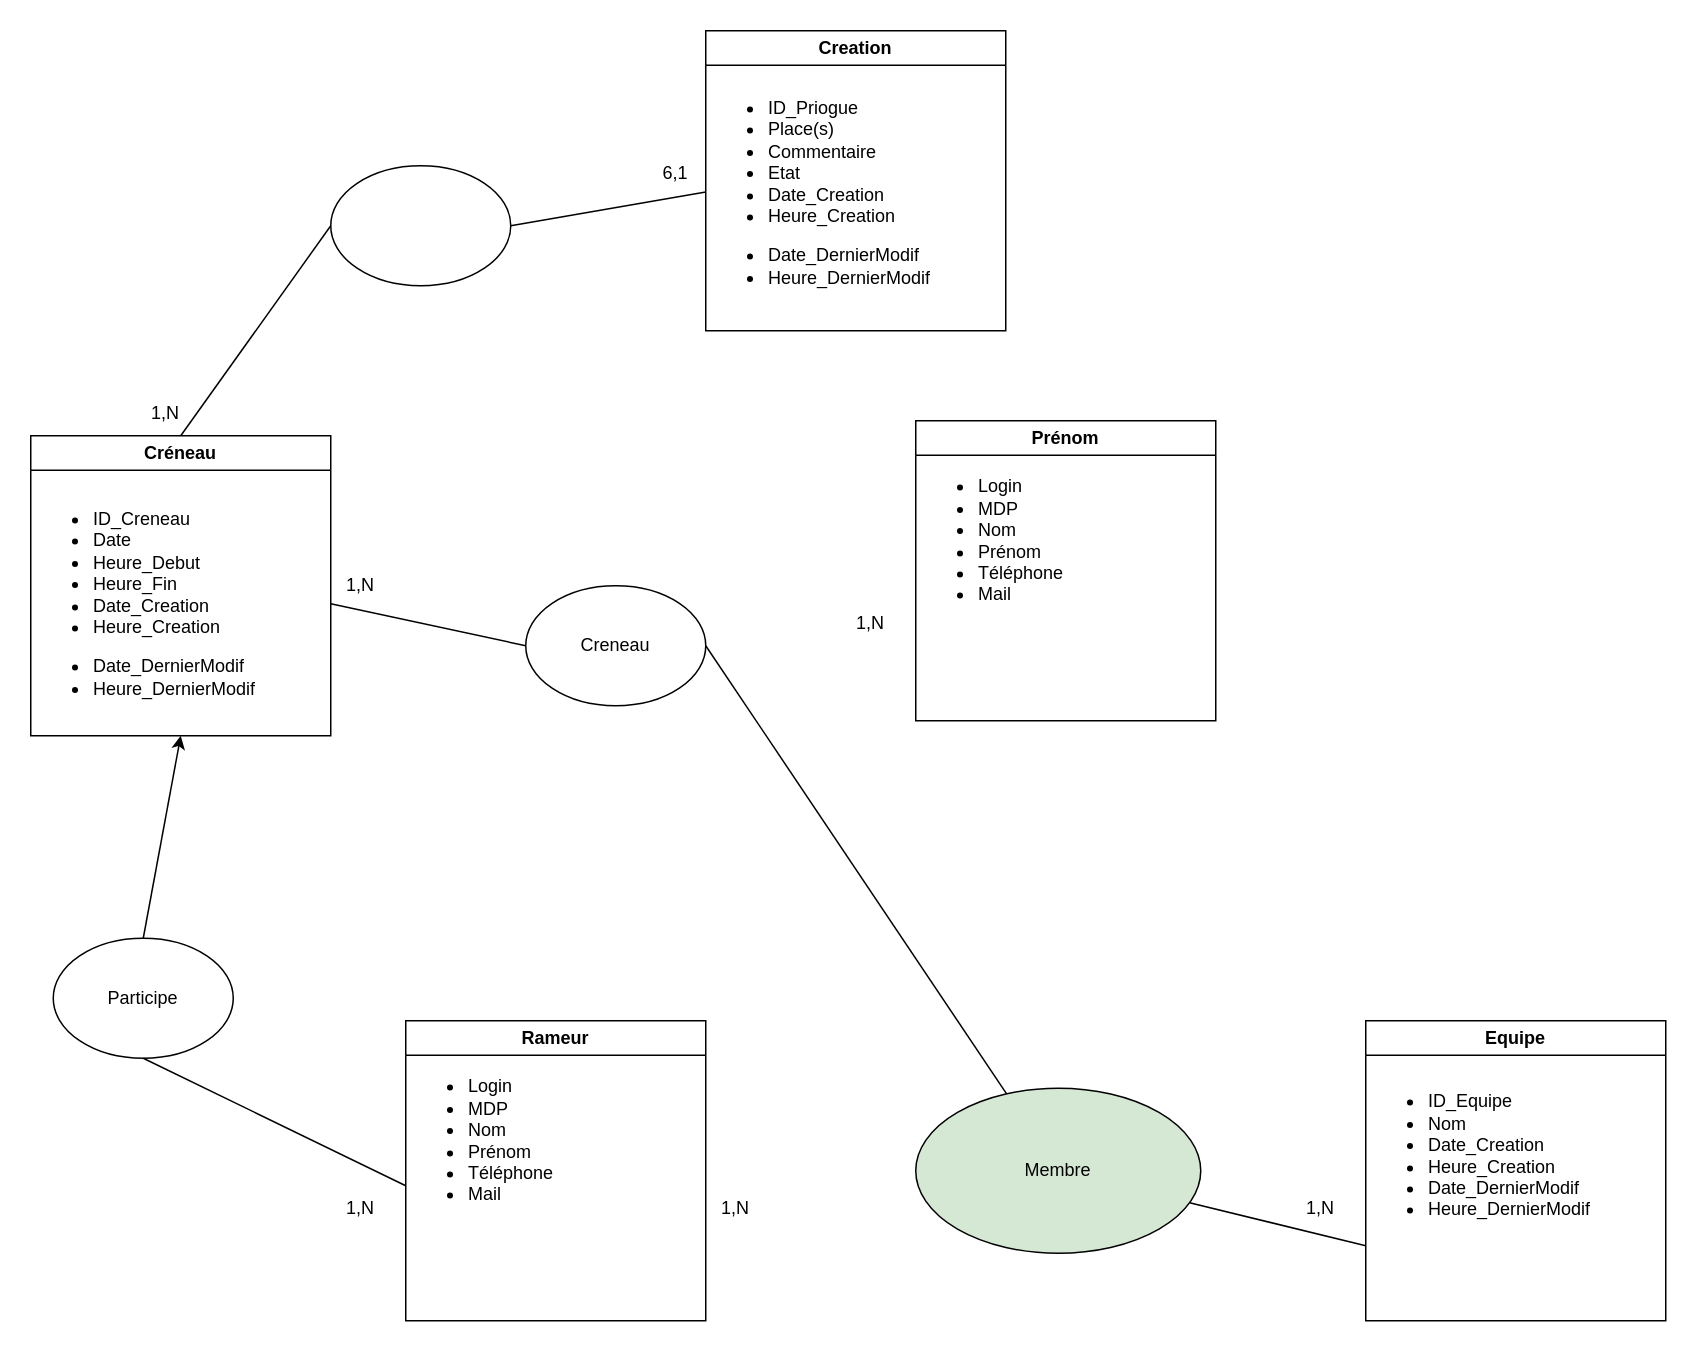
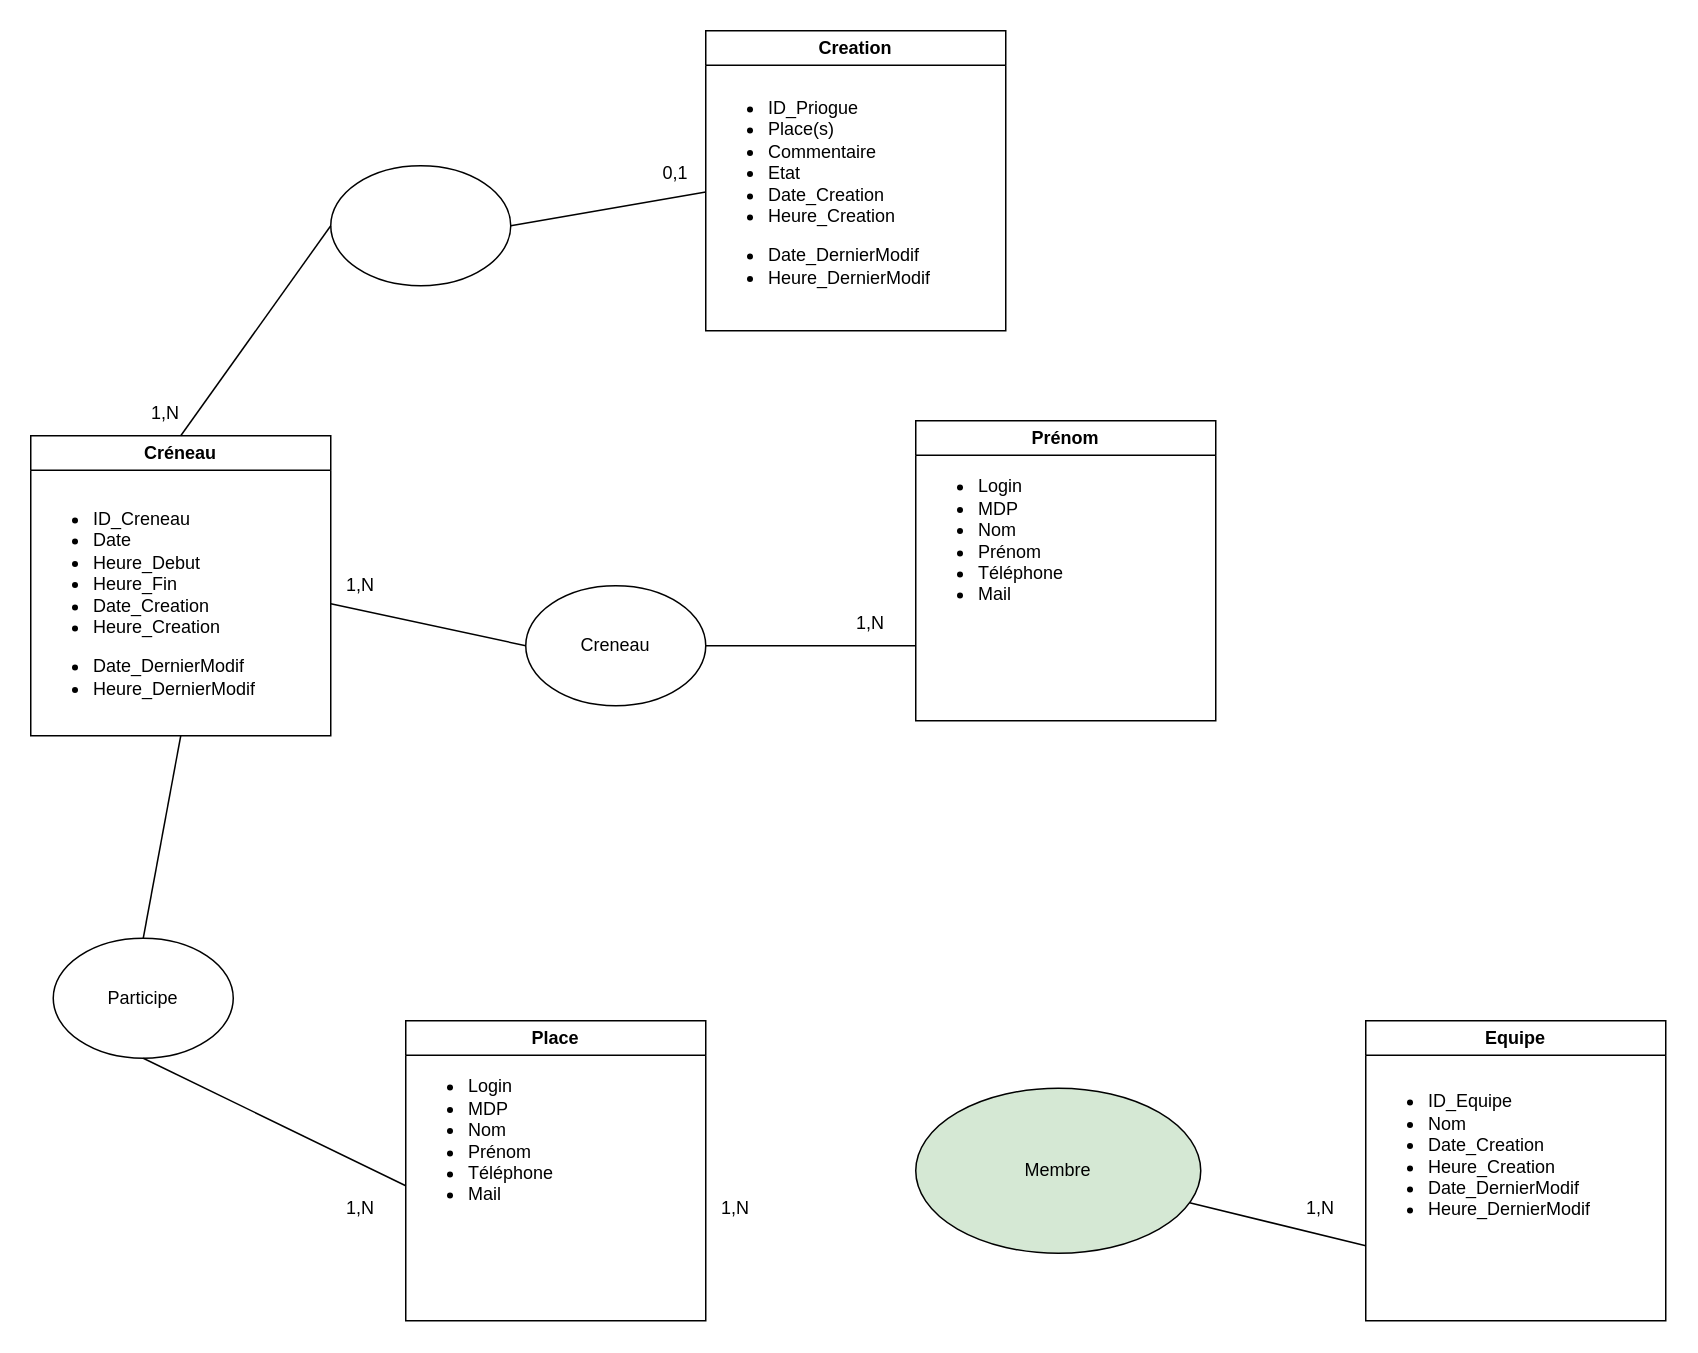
  <mxCell id="0" />
  <mxCell id="1" parent="0" />
- <mxCell id="2" value="Rameur" style="swimlane;whiteSpace=wrap;html=1;" parent="1" vertex="1"><mxGeometry x="270" y="680" width="200" height="200" as="geometry" /></mxCell>
+ <mxCell id="2" value="Place" style="swimlane;whiteSpace=wrap;html=1;" parent="1" vertex="1"><mxGeometry x="270" y="680" width="200" height="200" as="geometry" /></mxCell>
  <mxCell id="3" value="&lt;ul&gt;&lt;li&gt;Login&lt;/li&gt;&lt;li&gt;MDP&lt;/li&gt;&lt;li&gt;Nom&lt;/li&gt;&lt;li&gt;Prénom&lt;/li&gt;&lt;li&gt;Téléphone&lt;/li&gt;&lt;li&gt;Mail&lt;/li&gt;&lt;/ul&gt;" style="text;strokeColor=none;fillColor=none;html=1;whiteSpace=wrap;verticalAlign=middle;overflow=hidden;" parent="2" vertex="1"><mxGeometry y="20" width="200" height="120" as="geometry" /></mxCell>
  <mxCell id="4" value="Prénom" style="swimlane;whiteSpace=wrap;html=1;" parent="1" vertex="1"><mxGeometry x="610" y="280" width="200" height="200" as="geometry" /></mxCell>
  <mxCell id="5" value="&lt;ul&gt;&lt;li style=&quot;border-color: var(--border-color);&quot;&gt;&lt;span style=&quot;background-color: initial;&quot;&gt;Login&lt;/span&gt;&lt;/li&gt;&lt;li style=&quot;border-color: var(--border-color);&quot;&gt;&lt;span style=&quot;background-color: initial;&quot;&gt;MDP&lt;/span&gt;&lt;/li&gt;&lt;li style=&quot;border-color: var(--border-color);&quot;&gt;&lt;span style=&quot;background-color: initial;&quot;&gt;Nom&lt;/span&gt;&lt;br&gt;&lt;/li&gt;&lt;li&gt;Prénom&lt;/li&gt;&lt;li&gt;Téléphone&lt;/li&gt;&lt;li&gt;Mail&lt;/li&gt;&lt;/ul&gt;" style="text;strokeColor=none;fillColor=none;html=1;whiteSpace=wrap;verticalAlign=middle;overflow=hidden;" parent="4" vertex="1"><mxGeometry y="20" width="200" height="120" as="geometry" /></mxCell>
  <mxCell id="6" value="Créneau" style="swimlane;whiteSpace=wrap;html=1;" parent="1" vertex="1"><mxGeometry x="20" y="290" width="200" height="200" as="geometry" /></mxCell>
  <mxCell id="7" value="&lt;ul&gt;&lt;li style=&quot;border-color: var(--border-color);&quot;&gt;ID_Creneau&lt;/li&gt;&lt;li style=&quot;border-color: var(--border-color);&quot;&gt;Date&lt;/li&gt;&lt;li style=&quot;border-color: var(--border-color);&quot;&gt;Heure_Debut&lt;/li&gt;&lt;li style=&quot;border-color: var(--border-color);&quot;&gt;Heure_Fin&lt;/li&gt;&lt;li style=&quot;border-color: var(--border-color);&quot;&gt;Date_Creation&lt;/li&gt;&lt;li style=&quot;border-color: var(--border-color);&quot;&gt;Heure_Creation&lt;/li&gt;&lt;/ul&gt;&lt;div&gt;&lt;ul style=&quot;border-color: var(--border-color);&quot;&gt;&lt;li style=&quot;border-color: var(--border-color);&quot;&gt;Date_DernierModif&lt;/li&gt;&lt;li style=&quot;border-color: var(--border-color);&quot;&gt;Heure_DernierModif&lt;/li&gt;&lt;/ul&gt;&lt;/div&gt;" style="text;strokeColor=none;fillColor=none;html=1;whiteSpace=wrap;verticalAlign=middle;overflow=hidden;" parent="6" vertex="1"><mxGeometry y="30" width="200" height="164" as="geometry" /></mxCell>
  <mxCell id="8" value="Creation" style="swimlane;whiteSpace=wrap;html=1;" parent="1" vertex="1"><mxGeometry x="470" y="20" width="200" height="200" as="geometry" /></mxCell>
  <mxCell id="9" value="&lt;ul&gt;&lt;li style=&quot;border-color: var(--border-color);&quot;&gt;ID_Priogue&lt;/li&gt;&lt;li style=&quot;border-color: var(--border-color);&quot;&gt;Place(s)&lt;/li&gt;&lt;li style=&quot;border-color: var(--border-color);&quot;&gt;Commentaire&lt;/li&gt;&lt;li style=&quot;border-color: var(--border-color);&quot;&gt;Etat&lt;/li&gt;&lt;li style=&quot;border-color: var(--border-color);&quot;&gt;Date_Creation&lt;/li&gt;&lt;li style=&quot;border-color: var(--border-color);&quot;&gt;Heure_Creation&lt;/li&gt;&lt;/ul&gt;&lt;div&gt;&lt;ul style=&quot;border-color: var(--border-color);&quot;&gt;&lt;li style=&quot;border-color: var(--border-color);&quot;&gt;Date_DernierModif&lt;/li&gt;&lt;li style=&quot;border-color: var(--border-color);&quot;&gt;Heure_DernierModif&lt;/li&gt;&lt;/ul&gt;&lt;/div&gt;" style="text;strokeColor=none;fillColor=none;html=1;whiteSpace=wrap;verticalAlign=middle;overflow=hidden;" parent="8" vertex="1"><mxGeometry y="25" width="200" height="165" as="geometry" /></mxCell>
  <mxCell id="10" value="Equipe" style="swimlane;whiteSpace=wrap;html=1;" parent="1" vertex="1"><mxGeometry x="910" y="680" width="200" height="200" as="geometry" /></mxCell>
  <mxCell id="11" value="&lt;ul&gt;&lt;li style=&quot;border-color: var(--border-color);&quot;&gt;ID_Equipe&lt;/li&gt;&lt;li style=&quot;border-color: var(--border-color);&quot;&gt;Nom&lt;/li&gt;&lt;li style=&quot;border-color: var(--border-color);&quot;&gt;Date_Creation&lt;/li&gt;&lt;li style=&quot;border-color: var(--border-color);&quot;&gt;Heure_Creation&lt;/li&gt;&lt;li style=&quot;border-color: var(--border-color);&quot;&gt;Date_DernierModif&lt;/li&gt;&lt;li style=&quot;border-color: var(--border-color);&quot;&gt;Heure_DernierModif&lt;/li&gt;&lt;/ul&gt;" style="text;strokeColor=none;fillColor=none;html=1;whiteSpace=wrap;verticalAlign=middle;overflow=hidden;" parent="10" vertex="1"><mxGeometry y="30" width="200" height="120" as="geometry" /></mxCell>
  <mxCell id="12" value="Membre" style="ellipse;whiteSpace=wrap;html=1;fillColor=#d5e8d4;" parent="1" vertex="1"><mxGeometry x="610" y="725" width="190" height="110" as="geometry" /></mxCell>
  <mxCell id="13" value="1,N" style="text;html=1;strokeColor=none;fillColor=none;align=center;verticalAlign=middle;whiteSpace=wrap;rounded=0;" vertex="1" parent="1"><mxGeometry x="460" y="790" width="60" height="30" as="geometry" /></mxCell>
  <mxCell id="14" value="1,N" style="text;html=1;strokeColor=none;fillColor=none;align=center;verticalAlign=middle;whiteSpace=wrap;rounded=0;" vertex="1" parent="1"><mxGeometry x="850" y="790" width="60" height="30" as="geometry" /></mxCell>
  <mxCell id="15" value="" style="ellipse;whiteSpace=wrap;html=1;" vertex="1" parent="1"><mxGeometry x="220" y="110" width="120" height="80" as="geometry" /></mxCell>
  <mxCell id="16" value="" style="endArrow=none;html=1;rounded=0;entryX=1;entryY=0.5;entryDx=0;entryDy=0;exitX=0;exitY=0.5;exitDx=0;exitDy=0;" edge="1" parent="1" source="9" target="15"><mxGeometry width="50" height="50" relative="1" as="geometry"><mxPoint x="620" y="380" as="sourcePoint" /><mxPoint x="670" y="330" as="targetPoint" /></mxGeometry></mxCell>
  <mxCell id="17" value="" style="endArrow=none;html=1;rounded=0;entryX=0;entryY=1;entryDx=0;entryDy=0;" edge="1" parent="1" source="12" target="11"><mxGeometry width="50" height="50" relative="1" as="geometry"><mxPoint x="620" y="640" as="sourcePoint" /><mxPoint x="670" y="590" as="targetPoint" /></mxGeometry></mxCell>
  <mxCell id="18" value="" style="endArrow=none;html=1;rounded=0;entryX=0;entryY=0.5;entryDx=0;entryDy=0;exitX=0.5;exitY=0;exitDx=0;exitDy=0;" edge="1" parent="1" source="6" target="15"><mxGeometry width="50" height="50" relative="1" as="geometry"><mxPoint x="40" y="230" as="sourcePoint" /><mxPoint x="160" y="90" as="targetPoint" /></mxGeometry></mxCell>
  <mxCell id="19" value="1,N" style="text;html=1;strokeColor=none;fillColor=none;align=center;verticalAlign=middle;whiteSpace=wrap;rounded=0;" vertex="1" parent="1"><mxGeometry x="80" y="260" width="60" height="30" as="geometry" /></mxCell>
- <mxCell id="20" value="6,1" style="text;html=1;strokeColor=none;fillColor=none;align=center;verticalAlign=middle;whiteSpace=wrap;rounded=0;" vertex="1" parent="1"><mxGeometry x="420" y="100" width="60" height="30" as="geometry" /></mxCell>
+ <mxCell id="20" value="0,1" style="text;html=1;strokeColor=none;fillColor=none;align=center;verticalAlign=middle;whiteSpace=wrap;rounded=0;" vertex="1" parent="1"><mxGeometry x="420" y="100" width="60" height="30" as="geometry" /></mxCell>
  <mxCell id="21" value="Participe" style="ellipse;whiteSpace=wrap;html=1;" vertex="1" parent="1"><mxGeometry x="35" y="625" width="120" height="80" as="geometry" /></mxCell>
- <mxCell id="22" value="" style="endArrow=classic;html=1;rounded=0;entryX=0.5;entryY=1;entryDx=0;entryDy=0;exitX=0.5;exitY=0;exitDx=0;exitDy=0;" edge="1" parent="1" source="21" target="6"><mxGeometry width="50" height="50" relative="1" as="geometry"><mxPoint x="-10" y="630" as="sourcePoint" /><mxPoint x="100" y="520" as="targetPoint" /></mxGeometry></mxCell>
+ <mxCell id="22" value="" style="endArrow=none;html=1;rounded=0;entryX=0.5;entryY=1;entryDx=0;entryDy=0;exitX=0.5;exitY=0;exitDx=0;exitDy=0;" edge="1" parent="1" source="21" target="6"><mxGeometry width="50" height="50" relative="1" as="geometry"><mxPoint x="-10" y="630" as="sourcePoint" /><mxPoint x="100" y="520" as="targetPoint" /></mxGeometry></mxCell>
  <mxCell id="23" value="" style="endArrow=none;html=1;rounded=0;entryX=0.5;entryY=1;entryDx=0;entryDy=0;exitX=0;exitY=0.75;exitDx=0;exitDy=0;" edge="1" parent="1" source="3" target="21"><mxGeometry width="50" height="50" relative="1" as="geometry"><mxPoint x="110" y="860" as="sourcePoint" /><mxPoint x="130" y="740" as="targetPoint" /></mxGeometry></mxCell>
  <mxCell id="24" value="1,N" style="text;html=1;strokeColor=none;fillColor=none;align=center;verticalAlign=middle;whiteSpace=wrap;rounded=0;" vertex="1" parent="1"><mxGeometry x="210" y="790" width="60" height="30" as="geometry" /></mxCell>
  <mxCell id="25" value="Creneau" style="ellipse;whiteSpace=wrap;html=1;" vertex="1" parent="1"><mxGeometry x="350" y="390" width="120" height="80" as="geometry" /></mxCell>
- <mxCell id="26" value="" style="endArrow=none;html=1;rounded=0;exitX=1;exitY=0.5;exitDx=0;exitDy=0;" edge="1" parent="1" source="25" target="12"><mxGeometry width="50" height="50" relative="1" as="geometry"><mxPoint x="580" y="430" as="sourcePoint" /><mxPoint x="630" y="380" as="targetPoint" /></mxGeometry></mxCell>
+ <mxCell id="26" value="" style="endArrow=none;html=1;rounded=0;exitX=1;exitY=0.5;exitDx=0;exitDy=0;entryX=0;entryY=0.75;entryDx=0;entryDy=0;" edge="1" parent="1" source="25" target="4"><mxGeometry width="50" height="50" relative="1" as="geometry"><mxPoint x="580" y="430" as="sourcePoint" /><mxPoint x="630" y="380" as="targetPoint" /></mxGeometry></mxCell>
  <mxCell id="27" value="" style="endArrow=none;html=1;rounded=0;entryX=0;entryY=0.5;entryDx=0;entryDy=0;exitX=1;exitY=0.5;exitDx=0;exitDy=0;" edge="1" parent="1" source="7" target="25"><mxGeometry width="50" height="50" relative="1" as="geometry"><mxPoint x="220" y="410" as="sourcePoint" /><mxPoint x="330" y="380" as="targetPoint" /></mxGeometry></mxCell>
  <mxCell id="28" value="1,N" style="text;html=1;strokeColor=none;fillColor=none;align=center;verticalAlign=middle;whiteSpace=wrap;rounded=0;" vertex="1" parent="1"><mxGeometry x="550" y="400" width="60" height="30" as="geometry" /></mxCell>
  <mxCell id="29" value="1,N" style="text;html=1;strokeColor=none;fillColor=none;align=center;verticalAlign=middle;whiteSpace=wrap;rounded=0;" vertex="1" parent="1"><mxGeometry x="210" y="375" width="60" height="30" as="geometry" /></mxCell>
